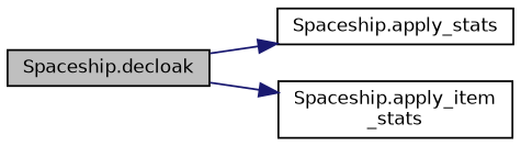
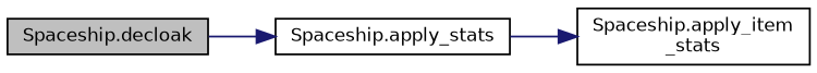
  digraph {
    rankdir=LR
    node [color=black fillcolor=white fontname=Helvetica fontsize=10 shape=record style=filled]
    edge [color=midnightblue fontname=Helvetica fontsize=10 labelfontname=Helvetica labelfontsize=10 style=solid]
    n1 [fillcolor=grey75 fontcolor=black height=0.2 label="Spaceship.decloak" width=0.4]
    n2 [height=0.2 label="Spaceship.apply_stats" width=0.4]
    n3 [height=0.2 label="Spaceship.apply_item\l_stats" width=0.4]
    n1 -> n2
-   n1 -> n3
+   n2 -> n3
  }
